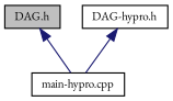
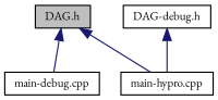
  digraph {
    fontname="EB Garamond"
    node [color=black fillcolor=white fontname="EB Garamond" fontsize=10 shape=record style=filled]
    edge [color=midnightblue dir=back fontname="EB Garamond" fontsize=10 labelfontname=Helvetica labelfontsize=10 style=solid]
    n1 [fillcolor=grey75 fontcolor=black height=0.2 label="DAG.h" width=0.4]
+   n2 [height=0.2 label="main-debug.cpp" width=0.4]
    n3 [height=0.2 label="main-hypro.cpp" width=0.4]
-   n4 [height=0.2 label="DAG-hypro.h" width=0.4]
+   n4 [height=0.2 label="DAG-debug.h" width=0.4]
+   n1 -> n2
    n1 -> n3
    n4 -> n3
  }
